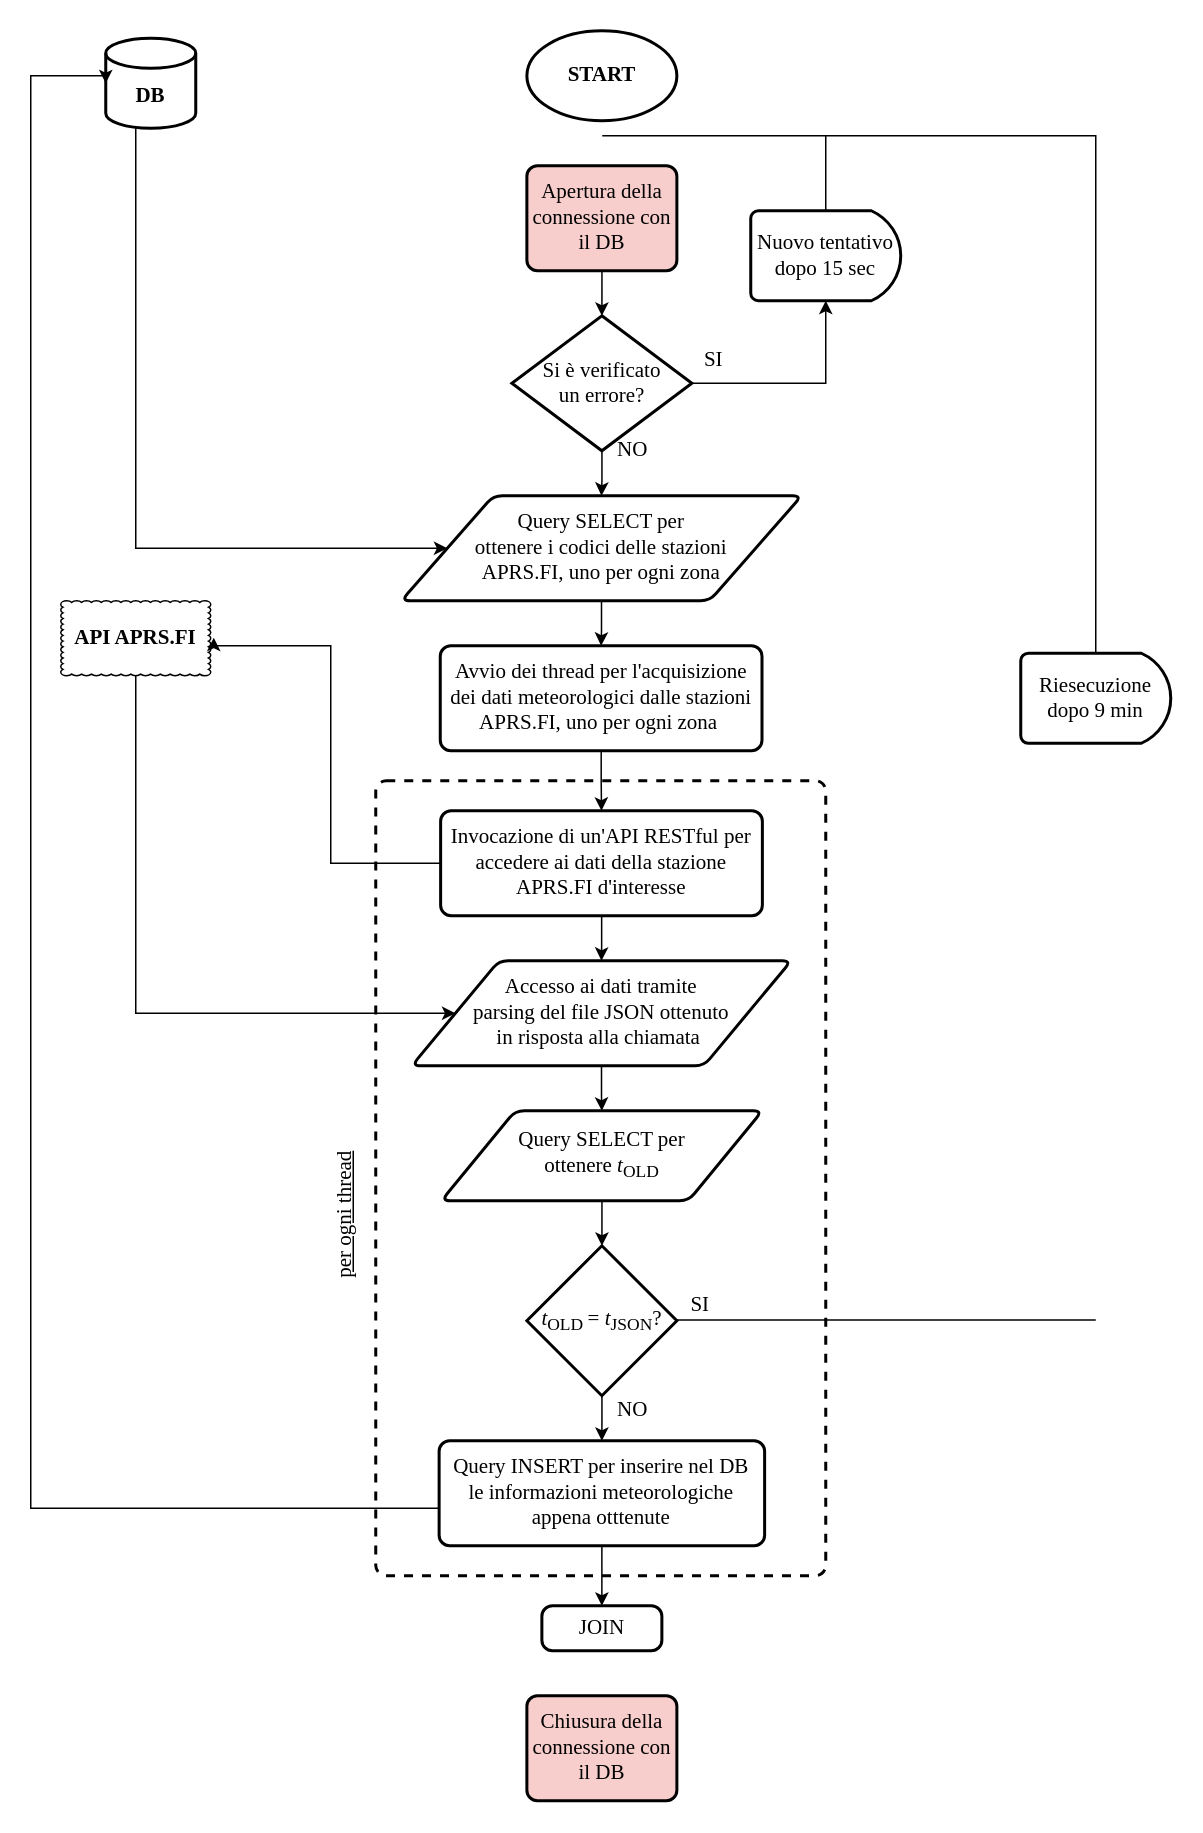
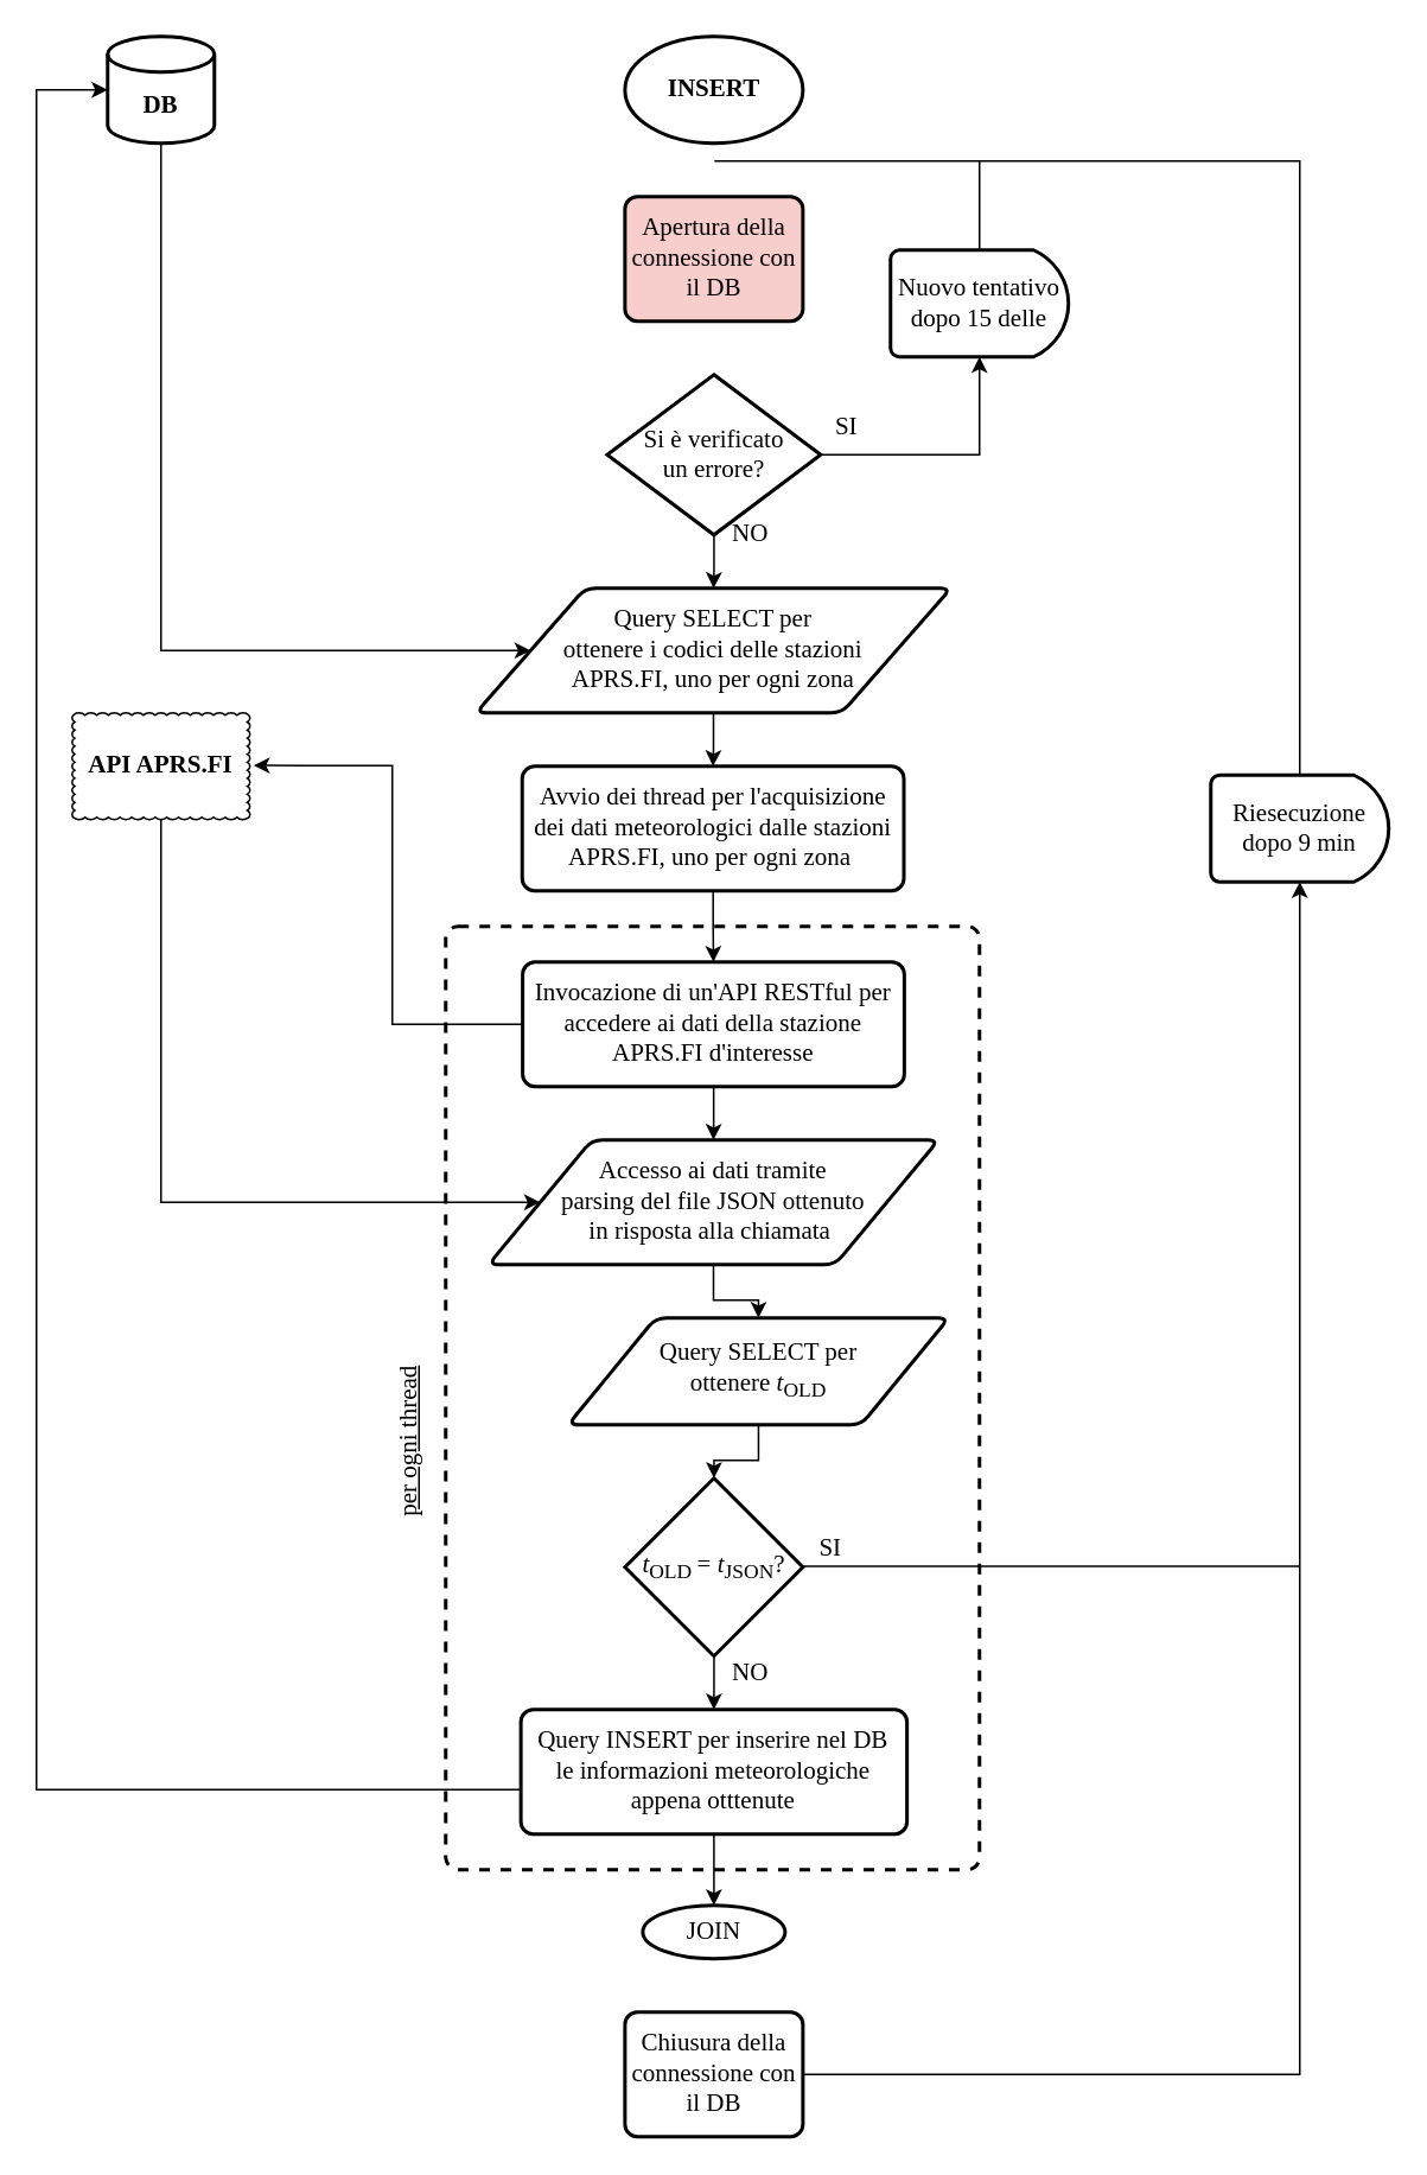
  <mxCell id="0" />
  <mxCell id="1" parent="0" />
- <mxCell id="2" value="&lt;font face=&quot;Times New Roman&quot; style=&quot;font-size: 14px&quot;&gt;&lt;b&gt;START&lt;/b&gt;&lt;/font&gt;" style="strokeWidth=2;html=1;shape=mxgraph.flowchart.start_1;whiteSpace=wrap;" parent="1" vertex="1"><mxGeometry x="350.75" y="20" width="100" height="60" as="geometry" /></mxCell>
+ <mxCell id="2" value="&lt;font face=&quot;Times New Roman&quot; style=&quot;font-size: 14px&quot;&gt;&lt;b&gt;INSERT&lt;/b&gt;&lt;/font&gt;" style="strokeWidth=2;html=1;shape=mxgraph.flowchart.start_1;whiteSpace=wrap;" parent="1" vertex="1"><mxGeometry x="350.75" y="20" width="100" height="60" as="geometry" /></mxCell>
  <mxCell id="3" style="edgeStyle=orthogonalEdgeStyle;rounded=0;orthogonalLoop=1;jettySize=auto;html=1;entryX=0;entryY=0.5;entryDx=0;entryDy=0;fontFamily=Times New Roman;fontSize=14;" parent="1" source="4" target="16" edge="1"><mxGeometry relative="1" as="geometry"><Array as="points"><mxPoint x="90" y="365" /></Array></mxGeometry></mxCell>
- <mxCell id="4" value="&lt;br&gt;&lt;b&gt;DB&lt;/b&gt;" style="strokeWidth=2;html=1;shape=mxgraph.flowchart.database;whiteSpace=wrap;fontFamily=Times New Roman;fontSize=14;" parent="1" vertex="1"><mxGeometry x="70" y="25" width="60" height="60" as="geometry" /></mxCell>
+ <mxCell id="4" value="&lt;br&gt;&lt;b&gt;DB&lt;/b&gt;" style="strokeWidth=2;html=1;shape=mxgraph.flowchart.database;whiteSpace=wrap;fontFamily=Times New Roman;fontSize=14;" parent="1" vertex="1"><mxGeometry x="60" y="20" width="60" height="60" as="geometry" /></mxCell>
  <mxCell id="5" style="edgeStyle=orthogonalEdgeStyle;rounded=0;orthogonalLoop=1;jettySize=auto;html=1;entryX=0;entryY=0.5;entryDx=0;entryDy=0;fontFamily=Times New Roman;fontSize=14;" parent="1" source="6" target="24" edge="1"><mxGeometry relative="1" as="geometry"><Array as="points"><mxPoint x="90" y="675" /></Array></mxGeometry></mxCell>
- <mxCell id="6" value="&lt;b&gt;API APRS.FI&lt;/b&gt;" style="whiteSpace=wrap;html=1;shape=mxgraph.basic.cloud_rect;fontFamily=Times New Roman;fontSize=14;" parent="1" vertex="1"><mxGeometry x="40" y="400" width="100" height="50" as="geometry" /></mxCell>
- <mxCell id="7" style="edgeStyle=orthogonalEdgeStyle;rounded=0;orthogonalLoop=1;jettySize=auto;html=1;entryX=0.5;entryY=0;entryDx=0;entryDy=0;entryPerimeter=0;fontFamily=Times New Roman;fontSize=14;" parent="1" source="8" target="11" edge="1"><mxGeometry relative="1" as="geometry" /></mxCell>
+ <mxCell id="6" value="&lt;b&gt;API APRS.FI&lt;/b&gt;" style="whiteSpace=wrap;html=1;shape=mxgraph.basic.cloud_rect;fontFamily=Times New Roman;fontSize=14;" parent="1" vertex="1"><mxGeometry x="40" y="400" width="100" height="60" as="geometry" /></mxCell>
  <mxCell id="8" value="Apertura della connessione con il DB" style="rounded=1;whiteSpace=wrap;html=1;absoluteArcSize=1;arcSize=14;strokeWidth=2;fontFamily=Times New Roman;fontSize=14;fillColor=#f8cecc;" parent="1" vertex="1"><mxGeometry x="350.75" y="110" width="100" height="70" as="geometry" /></mxCell>
  <mxCell id="9" style="edgeStyle=orthogonalEdgeStyle;rounded=0;orthogonalLoop=1;jettySize=auto;html=1;entryX=0.5;entryY=1;entryDx=0;entryDy=0;entryPerimeter=0;fontFamily=Times New Roman;fontSize=14;" parent="1" source="11" target="12" edge="1"><mxGeometry relative="1" as="geometry" /></mxCell>
  <mxCell id="10" style="edgeStyle=orthogonalEdgeStyle;rounded=0;orthogonalLoop=1;jettySize=auto;html=1;entryX=0.5;entryY=0;entryDx=0;entryDy=0;fontFamily=Times New Roman;fontSize=14;" parent="1" source="11" target="16" edge="1"><mxGeometry relative="1" as="geometry" /></mxCell>
  <mxCell id="11" value="Si è verificato&lt;br&gt;un errore?" style="strokeWidth=2;html=1;shape=mxgraph.flowchart.decision;whiteSpace=wrap;fontFamily=Times New Roman;fontSize=14;resizeHeight=1;resizeWidth=1;" parent="1" vertex="1"><mxGeometry x="340.75" y="210" width="120" height="90" as="geometry" /></mxCell>
- <mxCell id="12" value="Nuovo tentativo dopo 15 sec" style="strokeWidth=2;html=1;shape=mxgraph.flowchart.delay;whiteSpace=wrap;fontFamily=Times New Roman;fontSize=14;" parent="1" vertex="1"><mxGeometry x="500" y="140" width="100" height="60" as="geometry" /></mxCell>
+ <mxCell id="12" value="Nuovo tentativo dopo 15 delle" style="strokeWidth=2;html=1;shape=mxgraph.flowchart.delay;whiteSpace=wrap;fontFamily=Times New Roman;fontSize=14;" parent="1" vertex="1"><mxGeometry x="500" y="140" width="100" height="60" as="geometry" /></mxCell>
  <mxCell id="13" value="" style="endArrow=none;html=1;rounded=0;fontFamily=Times New Roman;fontSize=14;entryX=0.5;entryY=0;entryDx=0;entryDy=0;entryPerimeter=0;" parent="1" target="12" edge="1"><mxGeometry width="50" height="50" relative="1" as="geometry"><mxPoint x="401" y="90" as="sourcePoint" /><mxPoint x="550" y="90" as="targetPoint" /><Array as="points"><mxPoint x="550" y="90" /></Array></mxGeometry></mxCell>
  <mxCell id="14" value="SI" style="text;html=1;align=center;verticalAlign=middle;resizable=0;points=[];autosize=1;strokeColor=none;fillColor=none;fontSize=14;fontFamily=Times New Roman;" parent="1" vertex="1"><mxGeometry x="460" y="230" width="30" height="20" as="geometry" /></mxCell>
  <mxCell id="15" style="edgeStyle=orthogonalEdgeStyle;rounded=0;orthogonalLoop=1;jettySize=auto;html=1;entryX=0.5;entryY=0;entryDx=0;entryDy=0;fontFamily=Times New Roman;fontSize=14;" parent="1" source="16" target="18" edge="1"><mxGeometry relative="1" as="geometry" /></mxCell>
  <mxCell id="16" value="Query SELECT per &lt;br&gt;ottenere i codici delle stazioni &lt;br&gt;APRS.FI, uno per ogni zona" style="shape=parallelogram;html=1;strokeWidth=2;perimeter=parallelogramPerimeter;whiteSpace=wrap;rounded=1;arcSize=12;size=0.23;fontFamily=Times New Roman;fontSize=14;" parent="1" vertex="1"><mxGeometry x="267" y="330" width="267" height="70" as="geometry" /></mxCell>
  <mxCell id="17" style="edgeStyle=orthogonalEdgeStyle;rounded=0;orthogonalLoop=1;jettySize=auto;html=1;entryX=0.5;entryY=0;entryDx=0;entryDy=0;fontFamily=Times New Roman;fontSize=14;" parent="1" source="18" target="21" edge="1"><mxGeometry relative="1" as="geometry"><mxPoint x="400.5" y="530" as="targetPoint" /></mxGeometry></mxCell>
  <mxCell id="18" value="Avvio dei thread per l'acquisizione &lt;br&gt;dei dati meteorologici dalle stazioni APRS.FI, uno per ogni zona&amp;nbsp;" style="rounded=1;whiteSpace=wrap;html=1;absoluteArcSize=1;arcSize=14;strokeWidth=2;fontFamily=Times New Roman;fontSize=14;" parent="1" vertex="1"><mxGeometry x="293" y="430" width="214.5" height="70" as="geometry" /></mxCell>
  <mxCell id="19" style="edgeStyle=orthogonalEdgeStyle;rounded=0;orthogonalLoop=1;jettySize=auto;html=1;entryX=1.02;entryY=0.493;entryDx=0;entryDy=0;entryPerimeter=0;fontFamily=Times New Roman;fontSize=14;" parent="1" source="21" target="6" edge="1"><mxGeometry relative="1" as="geometry"><Array as="points"><mxPoint x="220" y="575" /><mxPoint x="220" y="430" /></Array></mxGeometry></mxCell>
  <mxCell id="20" style="edgeStyle=orthogonalEdgeStyle;rounded=0;orthogonalLoop=1;jettySize=auto;html=1;entryX=0.5;entryY=0;entryDx=0;entryDy=0;fontFamily=Times New Roman;fontSize=14;" parent="1" source="21" target="24" edge="1"><mxGeometry relative="1" as="geometry" /></mxCell>
  <mxCell id="21" value="Invocazione di un'API RESTful per accedere ai dati della stazione APRS.FI d'interesse" style="rounded=1;whiteSpace=wrap;html=1;absoluteArcSize=1;arcSize=14;strokeWidth=2;fontFamily=Times New Roman;fontSize=14;" parent="1" vertex="1"><mxGeometry x="293.25" y="540" width="214.5" height="70" as="geometry" /></mxCell>
  <mxCell id="22" value="" style="rounded=1;whiteSpace=wrap;html=1;absoluteArcSize=1;arcSize=14;strokeWidth=2;fontFamily=Times New Roman;fontSize=14;fillColor=none;dashed=1;" parent="1" vertex="1"><mxGeometry x="250" y="520" width="300" height="530" as="geometry" /></mxCell>
  <mxCell id="23" style="edgeStyle=orthogonalEdgeStyle;rounded=0;orthogonalLoop=1;jettySize=auto;html=1;entryX=0.5;entryY=0;entryDx=0;entryDy=0;fontFamily=Times New Roman;fontSize=14;" parent="1" source="24" target="33" edge="1"><mxGeometry relative="1" as="geometry" /></mxCell>
  <mxCell id="24" value="Accesso ai dati tramite &lt;br&gt;parsing del file JSON ottenuto &lt;br&gt;in risposta alla chiamata&amp;nbsp;" style="shape=parallelogram;html=1;strokeWidth=2;perimeter=parallelogramPerimeter;whiteSpace=wrap;rounded=1;arcSize=12;size=0.23;fontFamily=Times New Roman;fontSize=14;" parent="1" vertex="1"><mxGeometry x="274" y="640" width="253" height="70" as="geometry" /></mxCell>
  <mxCell id="25" style="edgeStyle=orthogonalEdgeStyle;rounded=0;orthogonalLoop=1;jettySize=auto;html=1;entryX=0.5;entryY=0;entryDx=0;entryDy=0;fontFamily=Times New Roman;fontSize=14;" parent="1" source="27" target="28" edge="1"><mxGeometry relative="1" as="geometry" /></mxCell>
  <mxCell id="26" style="edgeStyle=orthogonalEdgeStyle;rounded=0;orthogonalLoop=1;jettySize=auto;html=1;entryX=0;entryY=0.5;entryDx=0;entryDy=0;entryPerimeter=0;fontFamily=Times New Roman;fontSize=14;" parent="1" source="27" target="4" edge="1"><mxGeometry relative="1" as="geometry"><Array as="points"><mxPoint x="20" y="1005" /><mxPoint x="20" y="50" /></Array></mxGeometry></mxCell>
  <mxCell id="27" value="&lt;span&gt;Query INSERT per inserire nel DB &lt;br&gt;le informazioni meteorologiche&lt;/span&gt;&lt;br&gt;&lt;span&gt;appena otttenute&lt;/span&gt;" style="rounded=1;whiteSpace=wrap;html=1;absoluteArcSize=1;arcSize=14;strokeWidth=2;fontFamily=Times New Roman;fontSize=14;fillColor=default;" parent="1" vertex="1"><mxGeometry x="292.25" y="960" width="217" height="70" as="geometry" /></mxCell>
- <mxCell id="28" value="JOIN" style="rounded=1;whiteSpace=wrap;html=1;absoluteArcSize=1;arcSize=14;strokeWidth=2;fontFamily=Times New Roman;fontSize=14;fillColor=default;" parent="1" vertex="1"><mxGeometry x="360.75" y="1070" width="80" height="30" as="geometry" /></mxCell>
- <mxCell id="30" value="Chiusura della connessione con il DB" style="rounded=1;whiteSpace=wrap;html=1;absoluteArcSize=1;arcSize=14;strokeWidth=2;fontFamily=Times New Roman;fontSize=14;fillColor=#f8cecc;" parent="1" vertex="1"><mxGeometry x="350.75" y="1130" width="100" height="70" as="geometry" /></mxCell>
+ <mxCell id="28" value="JOIN" style="ellipse;whiteSpace=wrap;html=1;absoluteArcSize=1;arcSize=14;strokeWidth=2;fontFamily=Times New Roman;fontSize=14;fillColor=default;" parent="1" vertex="1"><mxGeometry x="360.75" y="1070" width="80" height="30" as="geometry" /></mxCell>
+ <mxCell id="29" style="edgeStyle=orthogonalEdgeStyle;rounded=0;orthogonalLoop=1;jettySize=auto;html=1;fontFamily=Times New Roman;fontSize=14;entryX=0.5;entryY=1;entryDx=0;entryDy=0;entryPerimeter=0;" parent="1" source="30" target="31" edge="1"><mxGeometry relative="1" as="geometry"><mxPoint x="720" y="550" as="targetPoint" /><Array as="points"><mxPoint x="730" y="1165" /></Array></mxGeometry></mxCell>
+ <mxCell id="30" value="Chiusura della connessione con il DB" style="rounded=1;whiteSpace=wrap;html=1;absoluteArcSize=1;arcSize=14;strokeWidth=2;fontFamily=Times New Roman;fontSize=14;" parent="1" vertex="1"><mxGeometry x="350.75" y="1130" width="100" height="70" as="geometry" /></mxCell>
  <mxCell id="31" value="Riesecuzione dopo 9 min" style="strokeWidth=2;html=1;shape=mxgraph.flowchart.delay;whiteSpace=wrap;fontFamily=Times New Roman;fontSize=14;fillColor=default;" parent="1" vertex="1"><mxGeometry x="680" y="435" width="100" height="60" as="geometry" /></mxCell>
  <mxCell id="32" style="edgeStyle=orthogonalEdgeStyle;rounded=0;orthogonalLoop=1;jettySize=auto;html=1;fontFamily=Times New Roman;fontSize=14;" parent="1" source="33" target="35" edge="1"><mxGeometry relative="1" as="geometry" /></mxCell>
- <mxCell id="33" value="Query SELECT per &lt;br&gt;ottenere &lt;i&gt;t&lt;/i&gt;&lt;sub&gt;OLD&lt;/sub&gt;" style="shape=parallelogram;html=1;strokeWidth=2;perimeter=parallelogramPerimeter;whiteSpace=wrap;rounded=1;arcSize=12;size=0.23;fontFamily=Times New Roman;fontSize=14;" parent="1" vertex="1"><mxGeometry x="293.75" y="740" width="214" height="60" as="geometry" /></mxCell>
+ <mxCell id="33" value="Query SELECT per &lt;br&gt;ottenere &lt;i&gt;t&lt;/i&gt;&lt;sub&gt;OLD&lt;/sub&gt;" style="shape=parallelogram;html=1;strokeWidth=2;perimeter=parallelogramPerimeter;whiteSpace=wrap;rounded=1;arcSize=12;size=0.23;fontFamily=Times New Roman;fontSize=14;" parent="1" vertex="1"><mxGeometry x="318.75" y="740" width="214" height="60" as="geometry" /></mxCell>
  <mxCell id="34" style="edgeStyle=orthogonalEdgeStyle;rounded=0;orthogonalLoop=1;jettySize=auto;html=1;entryX=0.5;entryY=0;entryDx=0;entryDy=0;fontFamily=Times New Roman;fontSize=14;" parent="1" source="35" target="27" edge="1"><mxGeometry relative="1" as="geometry" /></mxCell>
  <mxCell id="35" value="&lt;i&gt;t&lt;/i&gt;&lt;sub&gt;OLD &lt;/sub&gt;= &lt;i&gt;t&lt;/i&gt;&lt;sub&gt;JSON&lt;/sub&gt;?" style="strokeWidth=2;html=1;shape=mxgraph.flowchart.decision;whiteSpace=wrap;fontFamily=Times New Roman;fontSize=14;fillColor=default;" parent="1" vertex="1"><mxGeometry x="350.75" y="830" width="100" height="100" as="geometry" /></mxCell>
  <mxCell id="36" value="" style="endArrow=none;html=1;rounded=0;fontFamily=Times New Roman;fontSize=14;" parent="1" edge="1"><mxGeometry width="50" height="50" relative="1" as="geometry"><mxPoint x="450" y="879.52" as="sourcePoint" /><mxPoint x="730" y="879.52" as="targetPoint" /></mxGeometry></mxCell>
  <mxCell id="37" value="SI" style="text;html=1;align=center;verticalAlign=middle;resizable=0;points=[];autosize=1;strokeColor=none;fillColor=none;fontSize=14;fontFamily=Times New Roman;" parent="1" vertex="1"><mxGeometry x="450.5" y="860" width="30" height="20" as="geometry" /></mxCell>
  <mxCell id="38" value="NO" style="text;html=1;align=center;verticalAlign=middle;resizable=0;points=[];autosize=1;strokeColor=none;fillColor=none;fontSize=14;fontFamily=Times New Roman;" parent="1" vertex="1"><mxGeometry x="400.5" y="930" width="40" height="20" as="geometry" /></mxCell>
  <mxCell id="39" value="" style="endArrow=none;html=1;rounded=0;fontFamily=Times New Roman;fontSize=14;exitX=0.5;exitY=0;exitDx=0;exitDy=0;exitPerimeter=0;" parent="1" source="31" edge="1"><mxGeometry width="50" height="50" relative="1" as="geometry"><mxPoint x="320" y="350" as="sourcePoint" /><mxPoint x="550" y="90" as="targetPoint" /><Array as="points"><mxPoint x="730" y="90" /></Array></mxGeometry></mxCell>
  <mxCell id="40" value="&lt;u&gt;per ogni thread&lt;/u&gt;" style="text;html=1;align=center;verticalAlign=middle;resizable=0;points=[];autosize=1;strokeColor=none;fillColor=none;fontSize=14;fontFamily=Times New Roman;rotation=-90;" parent="1" vertex="1"><mxGeometry x="180" y="800" width="100" height="20" as="geometry" /></mxCell>
  <mxCell id="41" value="NO" style="text;html=1;align=center;verticalAlign=middle;resizable=0;points=[];autosize=1;strokeColor=none;fillColor=none;fontSize=14;fontFamily=Times New Roman;" parent="1" vertex="1"><mxGeometry x="400.5" y="290" width="40" height="20" as="geometry" /></mxCell>
